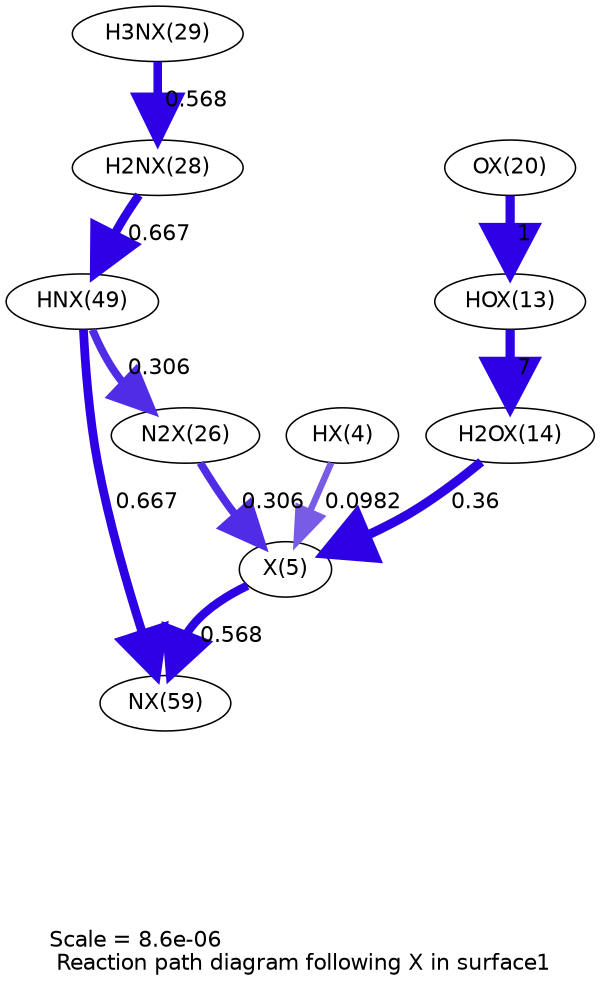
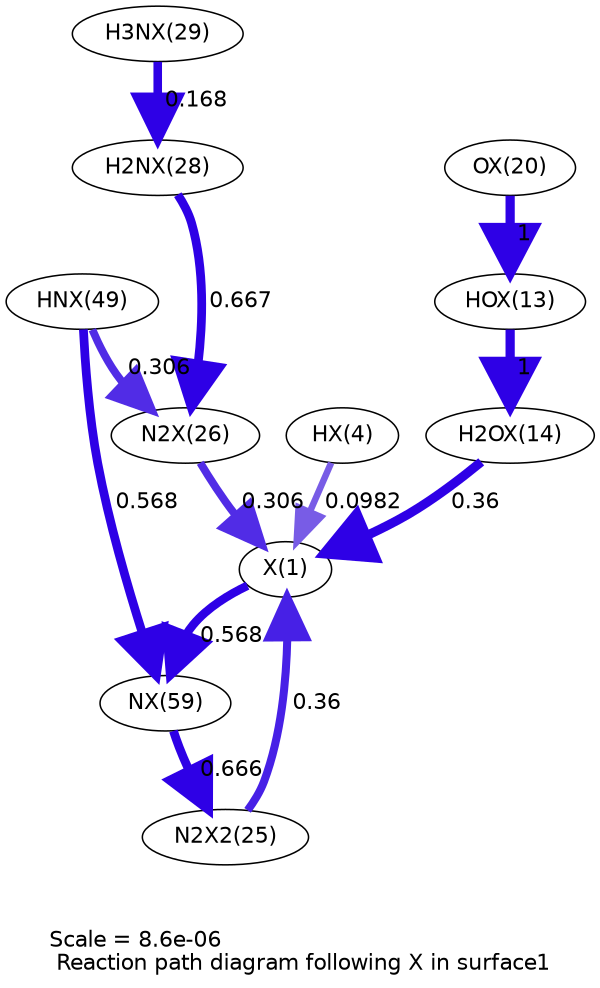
  digraph {
    fontname=Helvetica
    label="Scale = 8.6e-06\l Reaction path diagram following X in surface1"
    node [fontname=Helvetica]
    edge [arrowsize=2.85 color="0.7, 1.17, 0.9" fontname=Helvetica penwidth=5.69]
-   n1 [label="X(5)"]
+   n1 [label="X(1)"]
    n2 [label="NX(59)"]
    n3 [label="H3NX(29)"]
    n4 [label="H2NX(28)"]
    n5 [label="HNX(49)"]
    n6 [label="HX(4)"]
    n7 [label="H2OX(14)"]
+   n8 [label="N2X2(25)"]
    n9 [label="N2X(26)"]
    n10 [label="OX(20)"]
    n11 [label="HOX(13)"]
    n1 -> n2 [arrowsize=2.79 color="0.7, 1.07, 0.9" label=" 0.568" penwidth=5.57]
-   n3 -> n4 [arrowsize=2.79 color="0.7, 1.07, 0.9" label=" 0.568" penwidth=5.57]
-   n4 -> n5 [label=" 0.667"]
-   n5 -> n2 [label=" 0.667"]
+   n2 -> n8 [label=" 0.666"]
+   n3 -> n4 [arrowsize=2.79 color="0.7, 1.07, 0.9" label=" 0.168" penwidth=5.57]
+   n4 -> n9 [label=" 0.667"]
+   n5 -> n2 [label=" 0.568"]
    n5 -> n9 [arrowsize=2.55 color="0.7, 0.806, 0.9" label=" 0.306" penwidth=5.11]
    n6 -> n1 [arrowsize=2.12 color="0.7, 0.598, 0.9" label=" 0.0982" penwidth=4.25]
    n7 -> n1 [arrowsize=3 color="0.7, 1.5, 0.9" label=" 0.36" penwidth=6]
+   n8 -> n1 [arrowsize=2.61 color="0.7, 0.86, 0.9" label=" 0.36" penwidth=5.23]
    n9 -> n1 [arrowsize=2.55 color="0.7, 0.806, 0.9" label=" 0.306" penwidth=5.11]
    n10 -> n11 [arrowsize=3 color="0.7, 1.5, 0.9" label=" 1" penwidth=6]
-   n11 -> n7 [arrowsize=3 color="0.7, 1.5, 0.9" label=" 7" penwidth=6]
+   n11 -> n7 [arrowsize=3 color="0.7, 1.5, 0.9" label=" 1" penwidth=6]
  }
